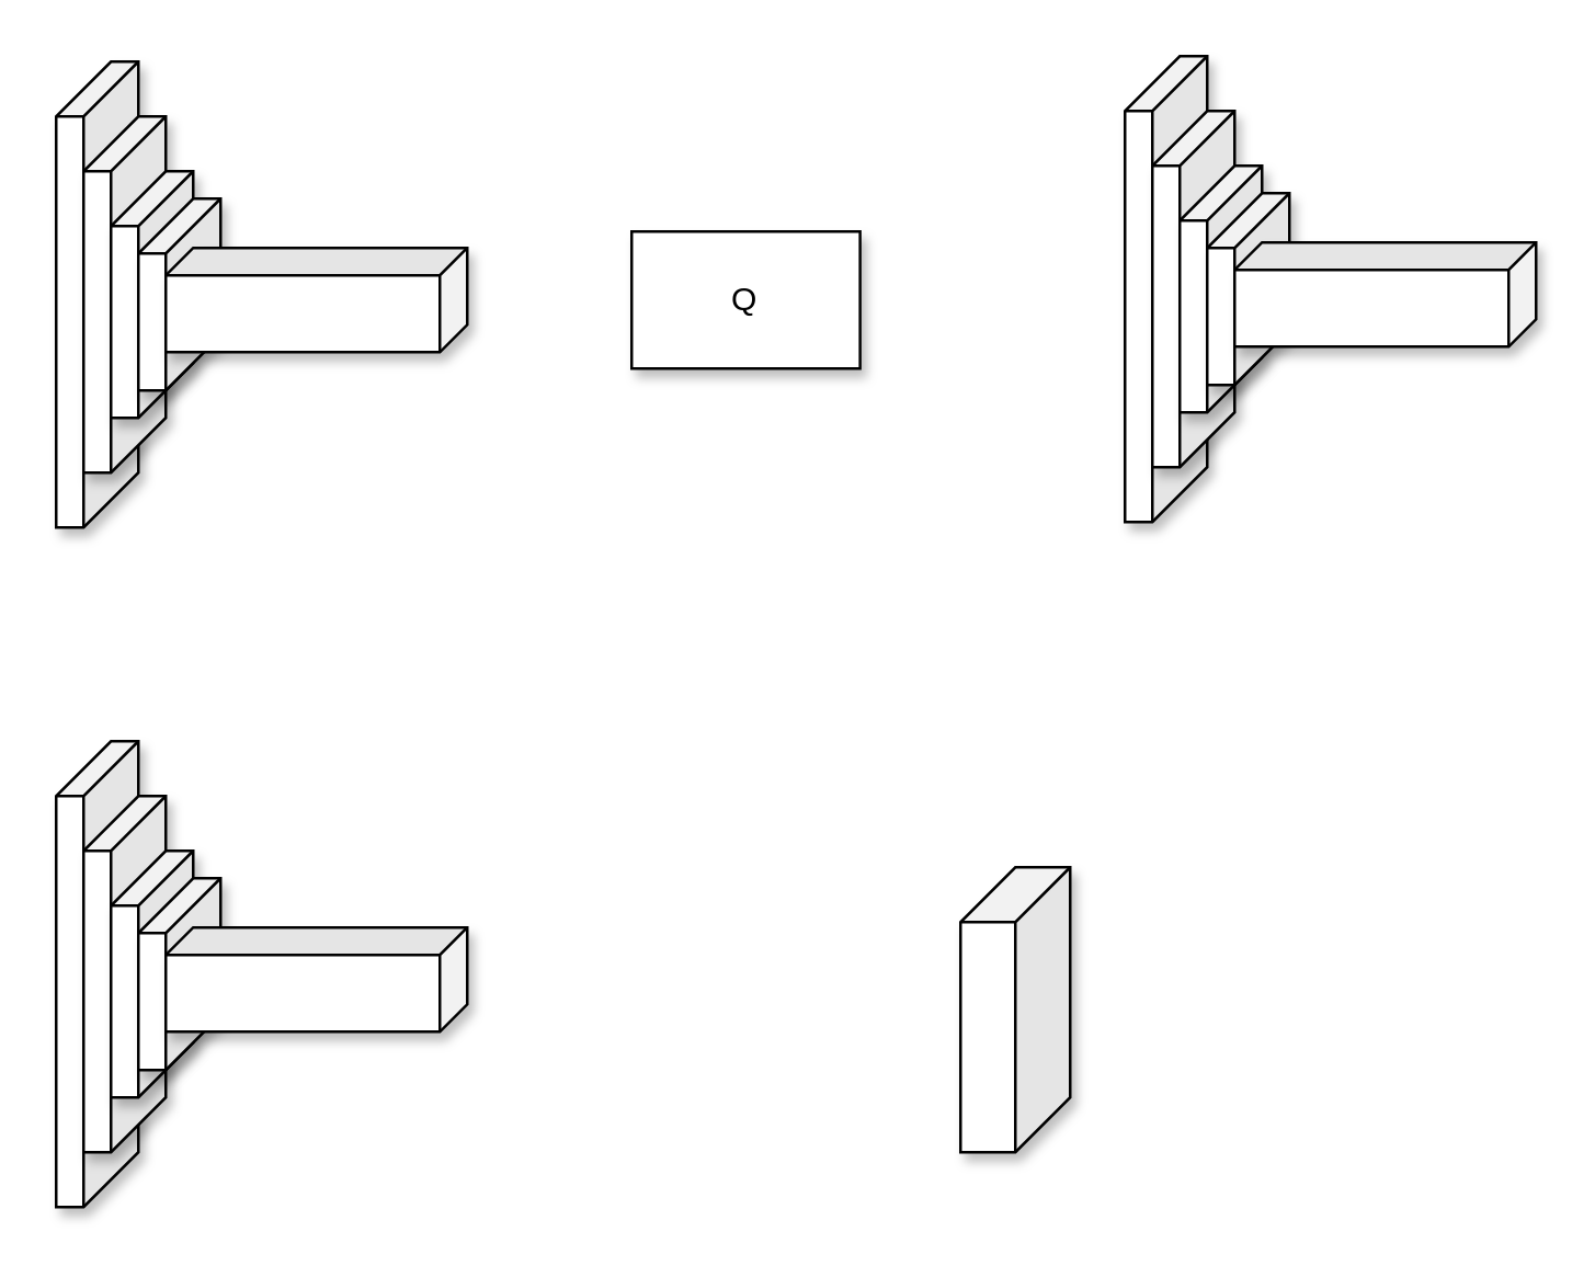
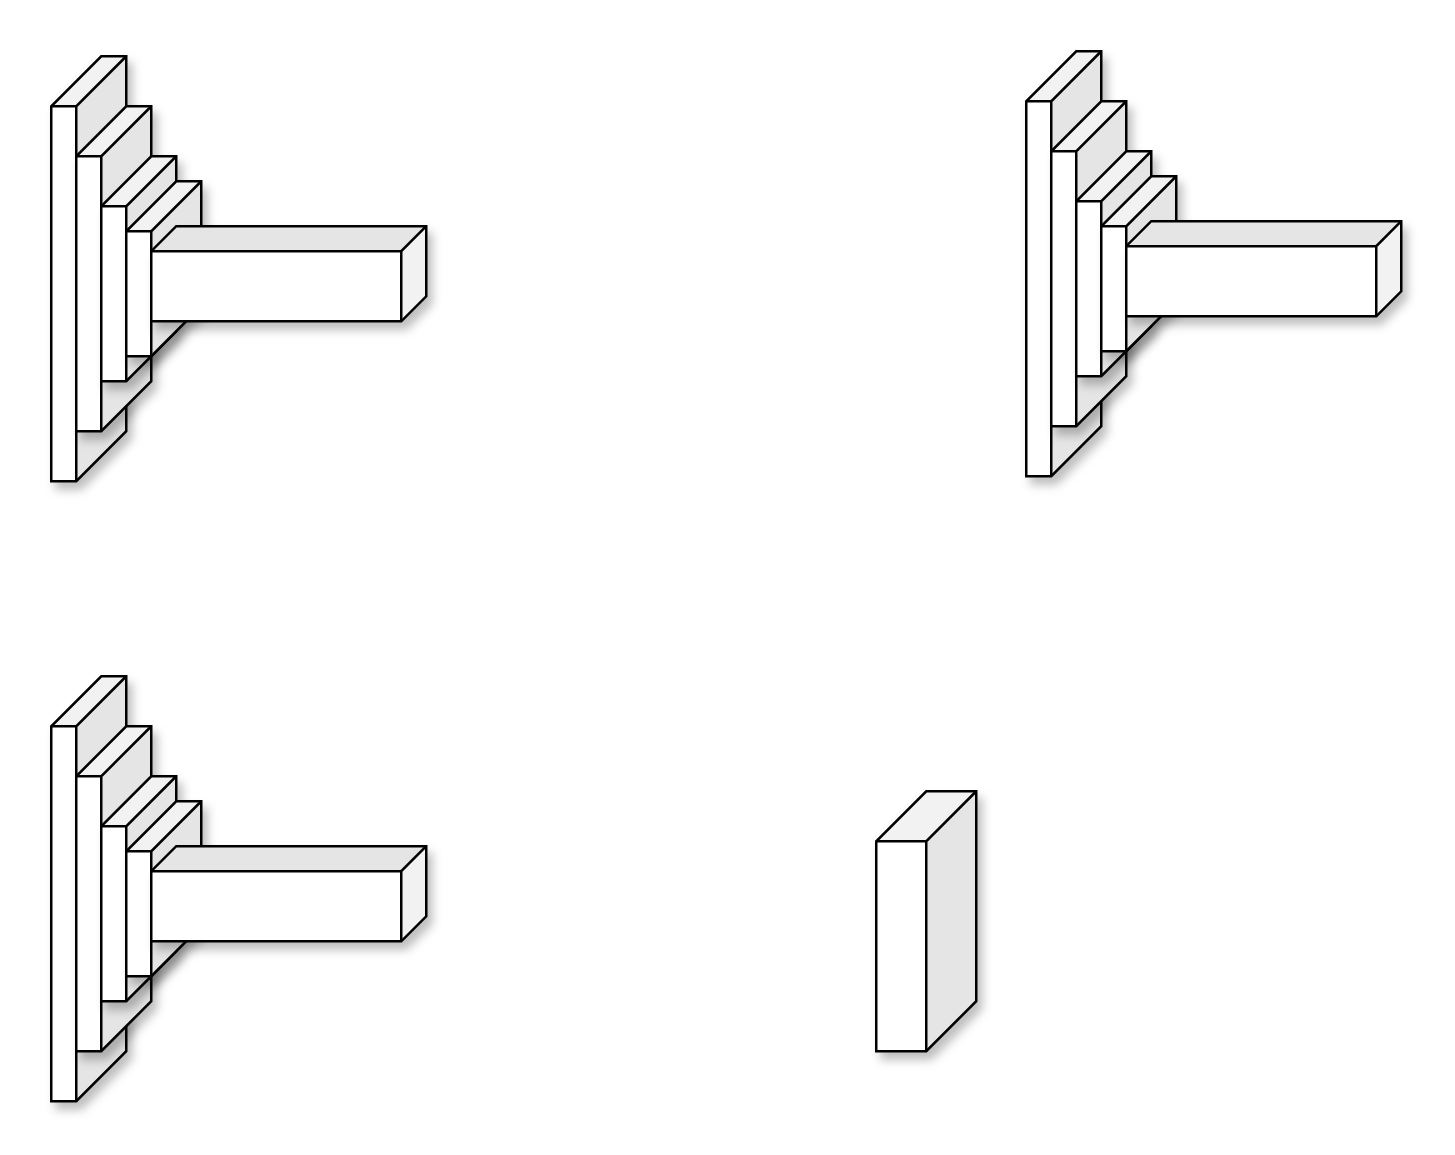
  <mxCell id="0" />
  <mxCell id="1" parent="0" />
  <mxCell id="2" value="" style="shape=cube;whiteSpace=wrap;html=1;boundedLbl=1;backgroundOutline=1;darkOpacity=0.05;darkOpacity2=0.1;shadow=1;flipH=1;" vertex="1" parent="1"><mxGeometry x="410" y="20" width="30" height="170" as="geometry" /></mxCell>
- <mxCell id="3" value="Q" style="whiteSpace=wrap;html=1;shadow=1;" vertex="1" parent="1"><mxGeometry x="230" y="84" width="83.34" height="50" as="geometry" /></mxCell>
  <mxCell id="4" value="" style="shape=cube;whiteSpace=wrap;html=1;boundedLbl=1;backgroundOutline=1;darkOpacity=0.05;darkOpacity2=0.1;shadow=1;flipH=1;" vertex="1" parent="1"><mxGeometry x="420" y="40" width="30" height="130" as="geometry" /></mxCell>
  <mxCell id="5" value="" style="shape=cube;whiteSpace=wrap;html=1;boundedLbl=1;backgroundOutline=1;darkOpacity=0.05;darkOpacity2=0.1;shadow=1;flipH=1;" vertex="1" parent="1"><mxGeometry x="430" y="60" width="30" height="90" as="geometry" /></mxCell>
  <mxCell id="6" value="" style="shape=cube;whiteSpace=wrap;html=1;boundedLbl=1;backgroundOutline=1;darkOpacity=0.05;darkOpacity2=0.1;shadow=1;flipH=1;" vertex="1" parent="1"><mxGeometry x="440" y="70" width="30" height="70" as="geometry" /></mxCell>
  <mxCell id="7" value="" style="shape=cube;whiteSpace=wrap;html=1;boundedLbl=1;backgroundOutline=1;darkOpacity=0.05;darkOpacity2=0.1;shadow=1;flipH=0;direction=south;flipV=0;size=10;" vertex="1" parent="1"><mxGeometry x="450" y="87.96" width="110" height="38.08" as="geometry" /></mxCell>
  <mxCell id="8" value="" style="shape=cube;whiteSpace=wrap;html=1;boundedLbl=1;backgroundOutline=1;darkOpacity=0.05;darkOpacity2=0.1;shadow=1;flipH=1;" vertex="1" parent="1"><mxGeometry x="20" y="22" width="30" height="170" as="geometry" /></mxCell>
  <mxCell id="9" value="" style="shape=cube;whiteSpace=wrap;html=1;boundedLbl=1;backgroundOutline=1;darkOpacity=0.05;darkOpacity2=0.1;shadow=1;flipH=1;" vertex="1" parent="1"><mxGeometry x="30" y="42" width="30" height="130" as="geometry" /></mxCell>
  <mxCell id="10" value="" style="shape=cube;whiteSpace=wrap;html=1;boundedLbl=1;backgroundOutline=1;darkOpacity=0.05;darkOpacity2=0.1;shadow=1;flipH=1;" vertex="1" parent="1"><mxGeometry x="40" y="62" width="30" height="90" as="geometry" /></mxCell>
  <mxCell id="11" value="" style="shape=cube;whiteSpace=wrap;html=1;boundedLbl=1;backgroundOutline=1;darkOpacity=0.05;darkOpacity2=0.1;shadow=1;flipH=1;" vertex="1" parent="1"><mxGeometry x="50" y="72" width="30" height="70" as="geometry" /></mxCell>
  <mxCell id="12" value="" style="shape=cube;whiteSpace=wrap;html=1;boundedLbl=1;backgroundOutline=1;darkOpacity=0.05;darkOpacity2=0.1;shadow=1;flipH=0;direction=south;flipV=0;size=10;" vertex="1" parent="1"><mxGeometry x="60" y="89.96" width="110" height="38.08" as="geometry" /></mxCell>
  <mxCell id="13" value="" style="shape=cube;whiteSpace=wrap;html=1;boundedLbl=1;backgroundOutline=1;darkOpacity=0.05;darkOpacity2=0.1;shadow=1;flipH=1;" vertex="1" parent="1"><mxGeometry x="20" y="270" width="30" height="170" as="geometry" /></mxCell>
  <mxCell id="14" value="" style="shape=cube;whiteSpace=wrap;html=1;boundedLbl=1;backgroundOutline=1;darkOpacity=0.05;darkOpacity2=0.1;shadow=1;flipH=1;" vertex="1" parent="1"><mxGeometry x="30" y="290" width="30" height="130" as="geometry" /></mxCell>
  <mxCell id="15" value="" style="shape=cube;whiteSpace=wrap;html=1;boundedLbl=1;backgroundOutline=1;darkOpacity=0.05;darkOpacity2=0.1;shadow=1;flipH=1;" vertex="1" parent="1"><mxGeometry x="40" y="310" width="30" height="90" as="geometry" /></mxCell>
  <mxCell id="16" value="" style="shape=cube;whiteSpace=wrap;html=1;boundedLbl=1;backgroundOutline=1;darkOpacity=0.05;darkOpacity2=0.1;shadow=1;flipH=1;" vertex="1" parent="1"><mxGeometry x="50" y="320" width="30" height="70" as="geometry" /></mxCell>
  <mxCell id="17" value="" style="shape=cube;whiteSpace=wrap;html=1;boundedLbl=1;backgroundOutline=1;darkOpacity=0.05;darkOpacity2=0.1;shadow=1;flipH=0;direction=south;flipV=0;size=10;" vertex="1" parent="1"><mxGeometry x="60" y="337.96" width="110" height="38.08" as="geometry" /></mxCell>
  <mxCell id="18" value="" style="shape=cube;whiteSpace=wrap;html=1;boundedLbl=1;backgroundOutline=1;darkOpacity=0.05;darkOpacity2=0.1;shadow=1;flipH=1;" vertex="1" parent="1"><mxGeometry x="350" y="316" width="40" height="104" as="geometry" /></mxCell>
